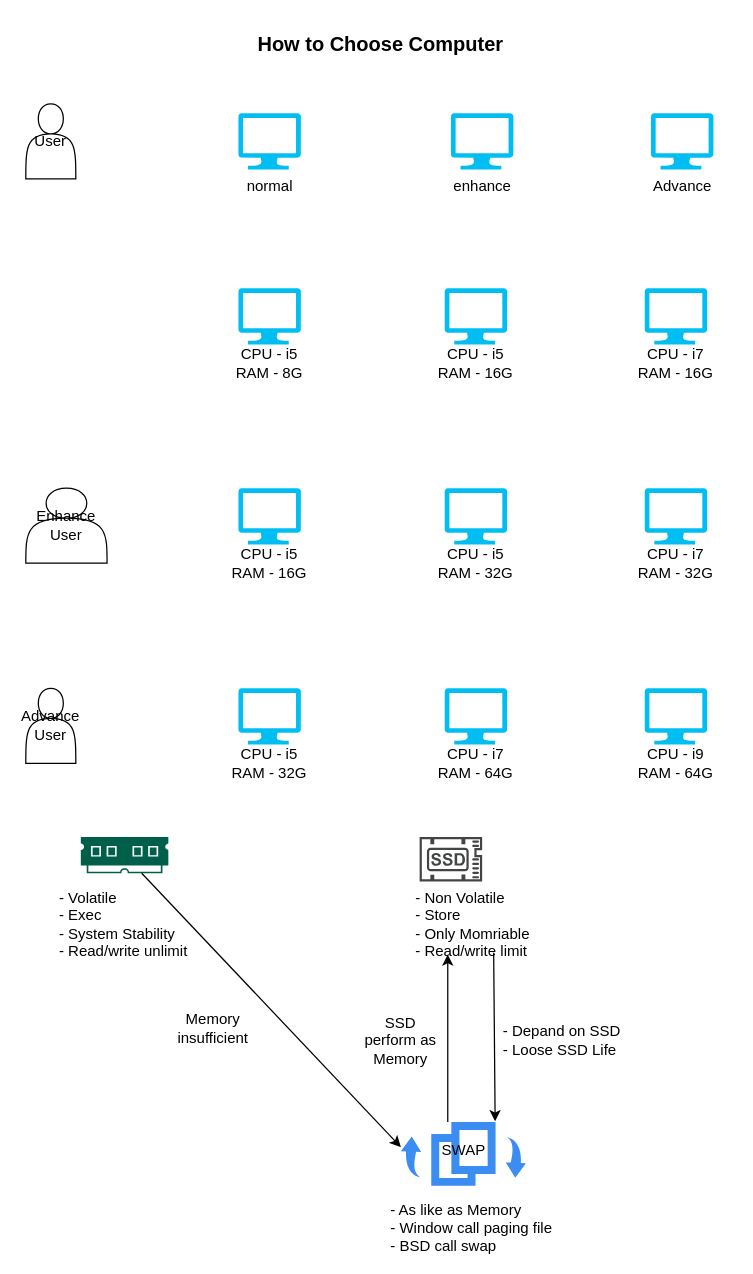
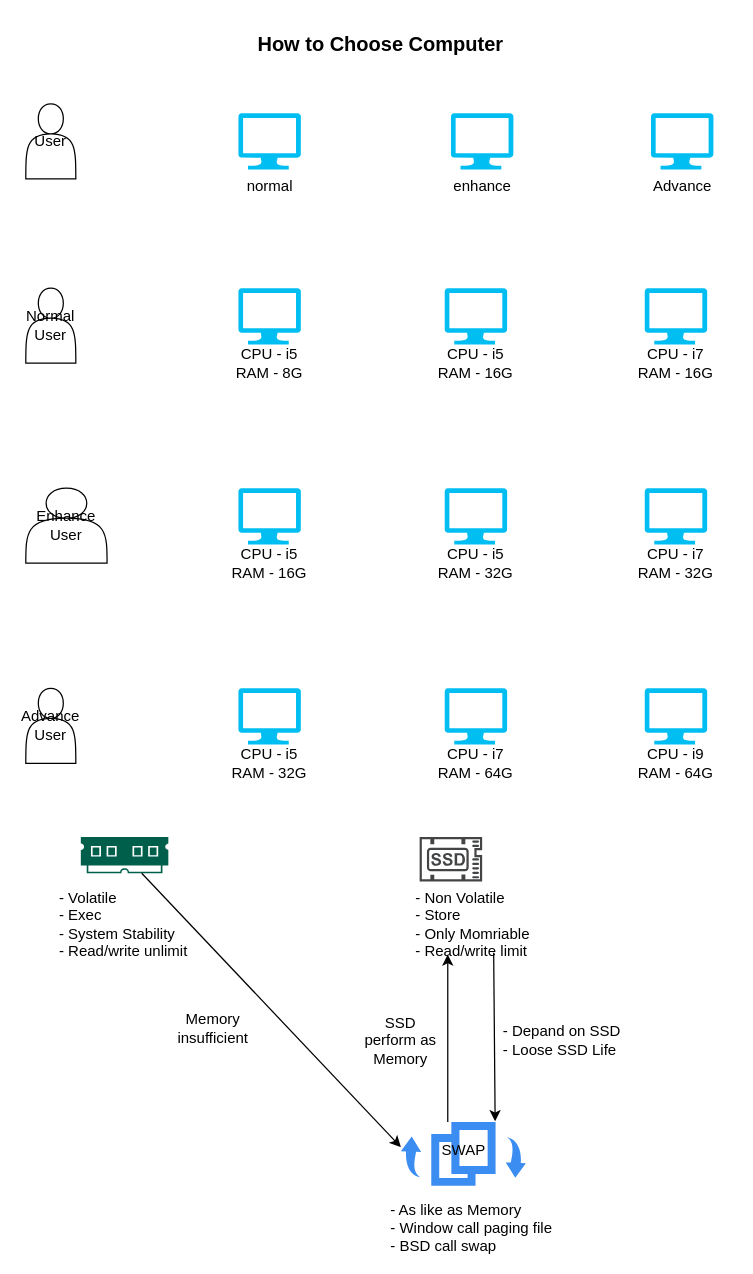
  <mxCell id="0" />
  <mxCell id="1" parent="0" />
  <mxCell id="2" value="User" style="shape=actor;whiteSpace=wrap;html=1;" vertex="1" parent="1"><mxGeometry x="20" y="82.5" width="40" height="60" as="geometry" /></mxCell>
  <mxCell id="3" value="normal" style="verticalLabelPosition=bottom;html=1;verticalAlign=top;align=center;strokeColor=none;fillColor=#00BEF2;shape=mxgraph.azure.computer;pointerEvents=1;" vertex="1" parent="1"><mxGeometry x="190" y="90" width="50" height="45" as="geometry" /></mxCell>
  <mxCell id="4" value="enhance" style="verticalLabelPosition=bottom;html=1;verticalAlign=top;align=center;strokeColor=none;fillColor=#00BEF2;shape=mxgraph.azure.computer;pointerEvents=1;" vertex="1" parent="1"><mxGeometry x="360" y="90" width="50" height="45" as="geometry" /></mxCell>
  <mxCell id="5" value="Advance" style="verticalLabelPosition=bottom;html=1;verticalAlign=top;align=center;strokeColor=none;fillColor=#00BEF2;shape=mxgraph.azure.computer;pointerEvents=1;" vertex="1" parent="1"><mxGeometry x="520" y="90" width="50" height="45" as="geometry" /></mxCell>
  <mxCell id="6" value="" style="group" vertex="1" connectable="0" parent="1"><mxGeometry x="185" y="230" width="60" height="75" as="geometry" /></mxCell>
  <mxCell id="7" value="" style="verticalLabelPosition=bottom;html=1;verticalAlign=top;align=center;strokeColor=none;fillColor=#00BEF2;shape=mxgraph.azure.computer;pointerEvents=1;" vertex="1" parent="6"><mxGeometry x="5" width="50" height="45" as="geometry" /></mxCell>
  <mxCell id="8" value="CPU - i5&lt;div&gt;RAM - 8G&lt;/div&gt;" style="text;html=1;align=center;verticalAlign=middle;whiteSpace=wrap;rounded=0;" vertex="1" parent="6"><mxGeometry y="45" width="60" height="30" as="geometry" /></mxCell>
  <mxCell id="9" value="" style="group" vertex="1" connectable="0" parent="1"><mxGeometry x="340" y="230" width="80" height="75" as="geometry" /></mxCell>
  <mxCell id="10" value="" style="verticalLabelPosition=bottom;html=1;verticalAlign=top;align=center;strokeColor=none;fillColor=#00BEF2;shape=mxgraph.azure.computer;pointerEvents=1;" vertex="1" parent="9"><mxGeometry x="15" width="50" height="45" as="geometry" /></mxCell>
  <mxCell id="11" value="CPU - i5&lt;div&gt;RAM - 16G&lt;/div&gt;" style="text;html=1;align=center;verticalAlign=middle;whiteSpace=wrap;rounded=0;" vertex="1" parent="9"><mxGeometry y="45" width="80" height="30" as="geometry" /></mxCell>
  <mxCell id="12" value="" style="group" vertex="1" connectable="0" parent="1"><mxGeometry x="500" y="230" width="80" height="75" as="geometry" /></mxCell>
  <mxCell id="13" value="" style="verticalLabelPosition=bottom;html=1;verticalAlign=top;align=center;strokeColor=none;fillColor=#00BEF2;shape=mxgraph.azure.computer;pointerEvents=1;" vertex="1" parent="12"><mxGeometry x="15" width="50" height="45" as="geometry" /></mxCell>
  <mxCell id="14" value="CPU - i7&lt;div&gt;RAM - 16G&lt;/div&gt;" style="text;html=1;align=center;verticalAlign=middle;whiteSpace=wrap;rounded=0;" vertex="1" parent="12"><mxGeometry y="45" width="80" height="30" as="geometry" /></mxCell>
+ <mxCell id="15" value="Normal User" style="shape=actor;whiteSpace=wrap;html=1;" vertex="1" parent="1"><mxGeometry x="20" y="230" width="40" height="60" as="geometry" /></mxCell>
  <mxCell id="16" value="" style="group" vertex="1" connectable="0" parent="1"><mxGeometry x="340" y="390" width="80" height="75" as="geometry" /></mxCell>
  <mxCell id="17" value="" style="verticalLabelPosition=bottom;html=1;verticalAlign=top;align=center;strokeColor=none;fillColor=#00BEF2;shape=mxgraph.azure.computer;pointerEvents=1;" vertex="1" parent="16"><mxGeometry x="15" width="50" height="45" as="geometry" /></mxCell>
  <mxCell id="18" value="CPU - i5&lt;div&gt;RAM - 32G&lt;/div&gt;" style="text;html=1;align=center;verticalAlign=middle;whiteSpace=wrap;rounded=0;" vertex="1" parent="16"><mxGeometry y="45" width="80" height="30" as="geometry" /></mxCell>
  <mxCell id="19" value="" style="group" vertex="1" connectable="0" parent="1"><mxGeometry x="500" y="390" width="80" height="75" as="geometry" /></mxCell>
  <mxCell id="20" value="" style="verticalLabelPosition=bottom;html=1;verticalAlign=top;align=center;strokeColor=none;fillColor=#00BEF2;shape=mxgraph.azure.computer;pointerEvents=1;" vertex="1" parent="19"><mxGeometry x="15" width="50" height="45" as="geometry" /></mxCell>
  <mxCell id="21" value="CPU - i7&lt;div&gt;RAM - 32G&lt;/div&gt;" style="text;html=1;align=center;verticalAlign=middle;whiteSpace=wrap;rounded=0;" vertex="1" parent="19"><mxGeometry y="45" width="80" height="30" as="geometry" /></mxCell>
  <mxCell id="22" value="Enhance User" style="shape=actor;whiteSpace=wrap;html=1;" vertex="1" parent="1"><mxGeometry x="20" y="390" width="65" height="60" as="geometry" /></mxCell>
  <mxCell id="23" value="" style="group" vertex="1" connectable="0" parent="1"><mxGeometry x="175" y="390" width="80" height="75" as="geometry" /></mxCell>
  <mxCell id="24" value="" style="verticalLabelPosition=bottom;html=1;verticalAlign=top;align=center;strokeColor=none;fillColor=#00BEF2;shape=mxgraph.azure.computer;pointerEvents=1;" vertex="1" parent="23"><mxGeometry x="15" width="50" height="45" as="geometry" /></mxCell>
  <mxCell id="25" value="CPU - i5&lt;div&gt;RAM - 16G&lt;/div&gt;" style="text;html=1;align=center;verticalAlign=middle;whiteSpace=wrap;rounded=0;" vertex="1" parent="23"><mxGeometry y="45" width="80" height="30" as="geometry" /></mxCell>
  <mxCell id="26" value="" style="group" vertex="1" connectable="0" parent="1"><mxGeometry x="340" y="550" width="80" height="75" as="geometry" /></mxCell>
  <mxCell id="27" value="" style="verticalLabelPosition=bottom;html=1;verticalAlign=top;align=center;strokeColor=none;fillColor=#00BEF2;shape=mxgraph.azure.computer;pointerEvents=1;" vertex="1" parent="26"><mxGeometry x="15" width="50" height="45" as="geometry" /></mxCell>
  <mxCell id="28" value="CPU - i7&lt;div&gt;RAM - 64G&lt;/div&gt;" style="text;html=1;align=center;verticalAlign=middle;whiteSpace=wrap;rounded=0;" vertex="1" parent="26"><mxGeometry y="45" width="80" height="30" as="geometry" /></mxCell>
  <mxCell id="29" value="" style="group" vertex="1" connectable="0" parent="1"><mxGeometry x="500" y="550" width="80" height="75" as="geometry" /></mxCell>
  <mxCell id="30" value="" style="verticalLabelPosition=bottom;html=1;verticalAlign=top;align=center;strokeColor=none;fillColor=#00BEF2;shape=mxgraph.azure.computer;pointerEvents=1;" vertex="1" parent="29"><mxGeometry x="15" width="50" height="45" as="geometry" /></mxCell>
  <mxCell id="31" value="CPU - i9&lt;div&gt;RAM - 64G&lt;/div&gt;" style="text;html=1;align=center;verticalAlign=middle;whiteSpace=wrap;rounded=0;" vertex="1" parent="29"><mxGeometry y="45" width="80" height="30" as="geometry" /></mxCell>
  <mxCell id="32" value="Advance User" style="shape=actor;whiteSpace=wrap;html=1;" vertex="1" parent="1"><mxGeometry x="20" y="550" width="40" height="60" as="geometry" /></mxCell>
  <mxCell id="33" value="" style="group" vertex="1" connectable="0" parent="1"><mxGeometry x="175" y="550" width="80" height="75" as="geometry" /></mxCell>
  <mxCell id="34" value="" style="verticalLabelPosition=bottom;html=1;verticalAlign=top;align=center;strokeColor=none;fillColor=#00BEF2;shape=mxgraph.azure.computer;pointerEvents=1;" vertex="1" parent="33"><mxGeometry x="15" width="50" height="45" as="geometry" /></mxCell>
  <mxCell id="35" value="CPU - i5&lt;div&gt;RAM - 32G&lt;/div&gt;" style="text;html=1;align=center;verticalAlign=middle;whiteSpace=wrap;rounded=0;" vertex="1" parent="33"><mxGeometry y="45" width="80" height="30" as="geometry" /></mxCell>
  <mxCell id="36" value="" style="group" vertex="1" connectable="0" parent="1"><mxGeometry x="40" y="669" width="110" height="100" as="geometry" /></mxCell>
  <mxCell id="37" value="" style="sketch=0;pointerEvents=1;shadow=0;dashed=0;html=1;strokeColor=none;fillColor=#005F4B;labelPosition=center;verticalLabelPosition=bottom;verticalAlign=top;align=center;outlineConnect=0;shape=mxgraph.veeam2.ram;" vertex="1" parent="36"><mxGeometry x="24" width="70" height="29" as="geometry" /></mxCell>
  <mxCell id="38" value="- Volatile&lt;div&gt;- Exec&lt;/div&gt;&lt;div style=&quot;&quot;&gt;- System Stability&lt;/div&gt;&lt;div style=&quot;&quot;&gt;- Read/write unlimit&lt;/div&gt;" style="text;html=1;align=left;verticalAlign=middle;whiteSpace=wrap;rounded=0;" vertex="1" parent="36"><mxGeometry x="5" y="40" width="105" height="60" as="geometry" /></mxCell>
  <mxCell id="39" value="" style="group" vertex="1" connectable="0" parent="1"><mxGeometry x="330" y="669" width="95" height="94" as="geometry" /></mxCell>
  <mxCell id="40" value="" style="sketch=0;pointerEvents=1;shadow=0;dashed=0;html=1;strokeColor=none;fillColor=#434445;aspect=fixed;labelPosition=center;verticalLabelPosition=bottom;verticalAlign=top;align=center;outlineConnect=0;shape=mxgraph.vvd.ssd;" vertex="1" parent="39"><mxGeometry x="5" width="50" height="35.5" as="geometry" /></mxCell>
  <mxCell id="41" value="- Non Volatile&lt;div&gt;- Store&lt;/div&gt;&lt;div style=&quot;&quot;&gt;- Only Momriable&lt;/div&gt;&lt;div style=&quot;&quot;&gt;- Read/write limit&lt;/div&gt;" style="text;html=1;align=left;verticalAlign=middle;whiteSpace=wrap;rounded=0;" vertex="1" parent="39"><mxGeometry y="45" width="95" height="49.0" as="geometry" /></mxCell>
  <mxCell id="42" value="" style="group" vertex="1" connectable="0" parent="1"><mxGeometry x="310" y="897" width="140" height="100" as="geometry" /></mxCell>
  <mxCell id="43" value="" style="sketch=0;html=1;aspect=fixed;strokeColor=none;shadow=0;fillColor=#3B8DF1;verticalAlign=top;labelPosition=center;verticalLabelPosition=bottom;shape=mxgraph.gcp2.swap" vertex="1" parent="42"><mxGeometry x="10" width="100" height="51" as="geometry" /></mxCell>
  <mxCell id="44" value="SWAP" style="text;html=1;align=center;verticalAlign=middle;resizable=0;points=[];autosize=1;strokeColor=none;fillColor=none;" vertex="1" parent="42"><mxGeometry x="30" y="8" width="60" height="30" as="geometry" /></mxCell>
  <mxCell id="45" value="- As like as Memory&lt;div&gt;- Window call paging file&lt;/div&gt;&lt;div&gt;- BSD call swap&lt;/div&gt;" style="text;html=1;align=left;verticalAlign=middle;whiteSpace=wrap;rounded=0;" vertex="1" parent="42"><mxGeometry y="70" width="140" height="30" as="geometry" /></mxCell>
  <mxCell id="46" value="" style="endArrow=classic;html=1;rounded=0;" edge="1" parent="1" source="37"><mxGeometry width="50" height="50" relative="1" as="geometry"><mxPoint x="400" y="747" as="sourcePoint" /><mxPoint x="320" y="917" as="targetPoint" /></mxGeometry></mxCell>
  <mxCell id="47" value="Memory insufficient" style="text;html=1;align=center;verticalAlign=middle;whiteSpace=wrap;rounded=0;" vertex="1" parent="1"><mxGeometry x="140" y="807" width="60" height="30" as="geometry" /></mxCell>
  <mxCell id="48" value="" style="endArrow=classic;html=1;rounded=0;entryX=0.5;entryY=1;entryDx=0;entryDy=0;exitX=0.375;exitY=0;exitDx=0;exitDy=0;exitPerimeter=0;" edge="1" parent="1" source="43"><mxGeometry width="50" height="50" relative="1" as="geometry"><mxPoint x="350" y="904.01" as="sourcePoint" /><mxPoint x="357.5" y="763" as="targetPoint" /></mxGeometry></mxCell>
  <mxCell id="49" value="SSD perform as Memory" style="text;html=1;align=center;verticalAlign=middle;whiteSpace=wrap;rounded=0;" vertex="1" parent="1"><mxGeometry x="290" y="817" width="60" height="30" as="geometry" /></mxCell>
  <mxCell id="50" value="" style="endArrow=classic;html=1;rounded=0;exitX=0.676;exitY=0.971;exitDx=0;exitDy=0;exitPerimeter=0;entryX=0.754;entryY=-0.012;entryDx=0;entryDy=0;entryPerimeter=0;" edge="1" parent="1" source="41" target="43"><mxGeometry width="50" height="50" relative="1" as="geometry"><mxPoint x="400" y="887" as="sourcePoint" /><mxPoint x="450" y="837" as="targetPoint" /></mxGeometry></mxCell>
  <mxCell id="51" value="- Depand on SSD&lt;div&gt;- Loose SSD Life&lt;/div&gt;" style="text;html=1;align=left;verticalAlign=middle;whiteSpace=wrap;rounded=0;" vertex="1" parent="1"><mxGeometry x="400" y="817" width="100" height="30" as="geometry" /></mxCell>
  <mxCell id="52" value="&lt;b&gt;&lt;font style=&quot;font-size: 16px;&quot;&gt;How to Choose Computer&lt;/font&gt;&lt;/b&gt;" style="text;html=1;align=center;verticalAlign=middle;whiteSpace=wrap;rounded=0;" vertex="1" parent="1"><mxGeometry x="158.5" y="20" width="289.5" height="30" as="geometry" /></mxCell>
